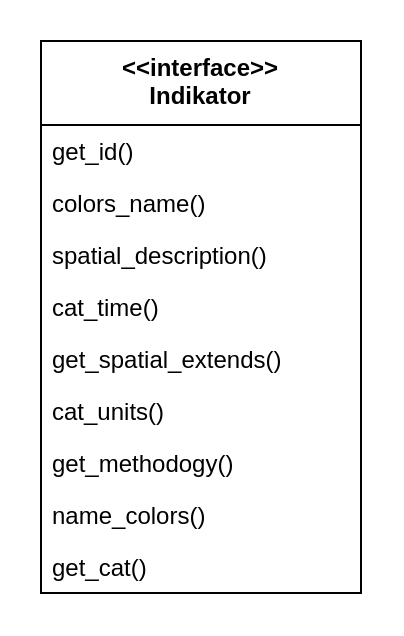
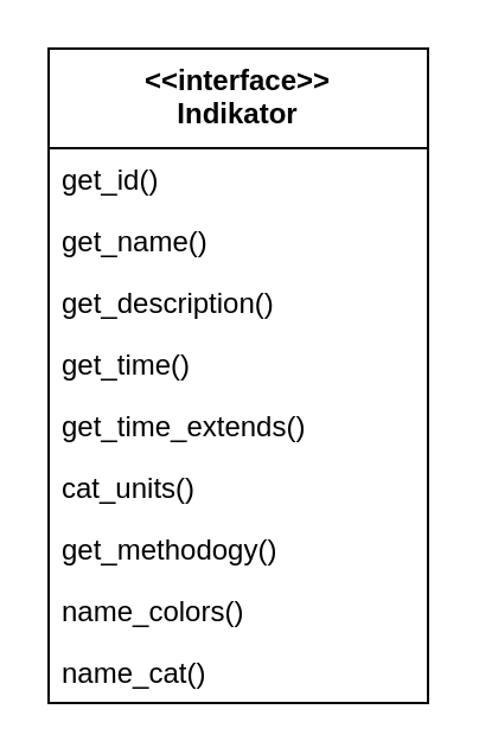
  <mxCell id="0" />
  <mxCell id="1" parent="0" />
  <mxCell id="2" value="&lt;&lt;interface&gt;&gt;&#10;Indikator" style="swimlane;fontStyle=1;align=center;verticalAlign=top;childLayout=stackLayout;horizontal=1;startSize=42;horizontalStack=0;resizeParent=1;resizeParentMax=0;resizeLast=0;collapsible=1;marginBottom=0;" vertex="1" parent="1"><mxGeometry x="20" y="20" width="160" height="276" as="geometry" /></mxCell>
  <mxCell id="3" value="get_id()" style="text;strokeColor=none;fillColor=none;align=left;verticalAlign=top;spacingLeft=4;spacingRight=4;overflow=hidden;rotatable=0;points=[[0,0.5],[1,0.5]];portConstraint=eastwest;" vertex="1" parent="2"><mxGeometry y="42" width="160" height="26" as="geometry" /></mxCell>
- <mxCell id="4" value="colors_name()" style="text;strokeColor=none;fillColor=none;align=left;verticalAlign=top;spacingLeft=4;spacingRight=4;overflow=hidden;rotatable=0;points=[[0,0.5],[1,0.5]];portConstraint=eastwest;" vertex="1" parent="2"><mxGeometry y="68" width="160" height="26" as="geometry" /></mxCell>
- <mxCell id="5" value="spatial_description()" style="text;strokeColor=none;fillColor=none;align=left;verticalAlign=top;spacingLeft=4;spacingRight=4;overflow=hidden;rotatable=0;points=[[0,0.5],[1,0.5]];portConstraint=eastwest;" vertex="1" parent="2"><mxGeometry y="94" width="160" height="26" as="geometry" /></mxCell>
- <mxCell id="6" value="cat_time()" style="text;strokeColor=none;fillColor=none;align=left;verticalAlign=top;spacingLeft=4;spacingRight=4;overflow=hidden;rotatable=0;points=[[0,0.5],[1,0.5]];portConstraint=eastwest;" vertex="1" parent="2"><mxGeometry y="120" width="160" height="26" as="geometry" /></mxCell>
- <mxCell id="7" value="get_spatial_extends()" style="text;strokeColor=none;fillColor=none;align=left;verticalAlign=top;spacingLeft=4;spacingRight=4;overflow=hidden;rotatable=0;points=[[0,0.5],[1,0.5]];portConstraint=eastwest;" vertex="1" parent="2"><mxGeometry y="146" width="160" height="26" as="geometry" /></mxCell>
+ <mxCell id="4" value="get_name()" style="text;strokeColor=none;fillColor=none;align=left;verticalAlign=top;spacingLeft=4;spacingRight=4;overflow=hidden;rotatable=0;points=[[0,0.5],[1,0.5]];portConstraint=eastwest;" vertex="1" parent="2"><mxGeometry y="68" width="160" height="26" as="geometry" /></mxCell>
+ <mxCell id="5" value="get_description()" style="text;strokeColor=none;fillColor=none;align=left;verticalAlign=top;spacingLeft=4;spacingRight=4;overflow=hidden;rotatable=0;points=[[0,0.5],[1,0.5]];portConstraint=eastwest;" vertex="1" parent="2"><mxGeometry y="94" width="160" height="26" as="geometry" /></mxCell>
+ <mxCell id="6" value="get_time()" style="text;strokeColor=none;fillColor=none;align=left;verticalAlign=top;spacingLeft=4;spacingRight=4;overflow=hidden;rotatable=0;points=[[0,0.5],[1,0.5]];portConstraint=eastwest;" vertex="1" parent="2"><mxGeometry y="120" width="160" height="26" as="geometry" /></mxCell>
+ <mxCell id="7" value="get_time_extends()" style="text;strokeColor=none;fillColor=none;align=left;verticalAlign=top;spacingLeft=4;spacingRight=4;overflow=hidden;rotatable=0;points=[[0,0.5],[1,0.5]];portConstraint=eastwest;" vertex="1" parent="2"><mxGeometry y="146" width="160" height="26" as="geometry" /></mxCell>
  <mxCell id="8" value="cat_units()" style="text;strokeColor=none;fillColor=none;align=left;verticalAlign=top;spacingLeft=4;spacingRight=4;overflow=hidden;rotatable=0;points=[[0,0.5],[1,0.5]];portConstraint=eastwest;" vertex="1" parent="2"><mxGeometry y="172" width="160" height="26" as="geometry" /></mxCell>
  <mxCell id="9" value="get_methodogy()" style="text;strokeColor=none;fillColor=none;align=left;verticalAlign=top;spacingLeft=4;spacingRight=4;overflow=hidden;rotatable=0;points=[[0,0.5],[1,0.5]];portConstraint=eastwest;" vertex="1" parent="2"><mxGeometry y="198" width="160" height="26" as="geometry" /></mxCell>
  <mxCell id="10" value="name_colors()" style="text;strokeColor=none;fillColor=none;align=left;verticalAlign=top;spacingLeft=4;spacingRight=4;overflow=hidden;rotatable=0;points=[[0,0.5],[1,0.5]];portConstraint=eastwest;" vertex="1" parent="2"><mxGeometry y="224" width="160" height="26" as="geometry" /></mxCell>
- <mxCell id="11" value="get_cat()" style="text;strokeColor=none;fillColor=none;align=left;verticalAlign=top;spacingLeft=4;spacingRight=4;overflow=hidden;rotatable=0;points=[[0,0.5],[1,0.5]];portConstraint=eastwest;" vertex="1" parent="2"><mxGeometry y="250" width="160" height="26" as="geometry" /></mxCell>
+ <mxCell id="11" value="name_cat()" style="text;strokeColor=none;fillColor=none;align=left;verticalAlign=top;spacingLeft=4;spacingRight=4;overflow=hidden;rotatable=0;points=[[0,0.5],[1,0.5]];portConstraint=eastwest;" vertex="1" parent="2"><mxGeometry y="250" width="160" height="26" as="geometry" /></mxCell>
